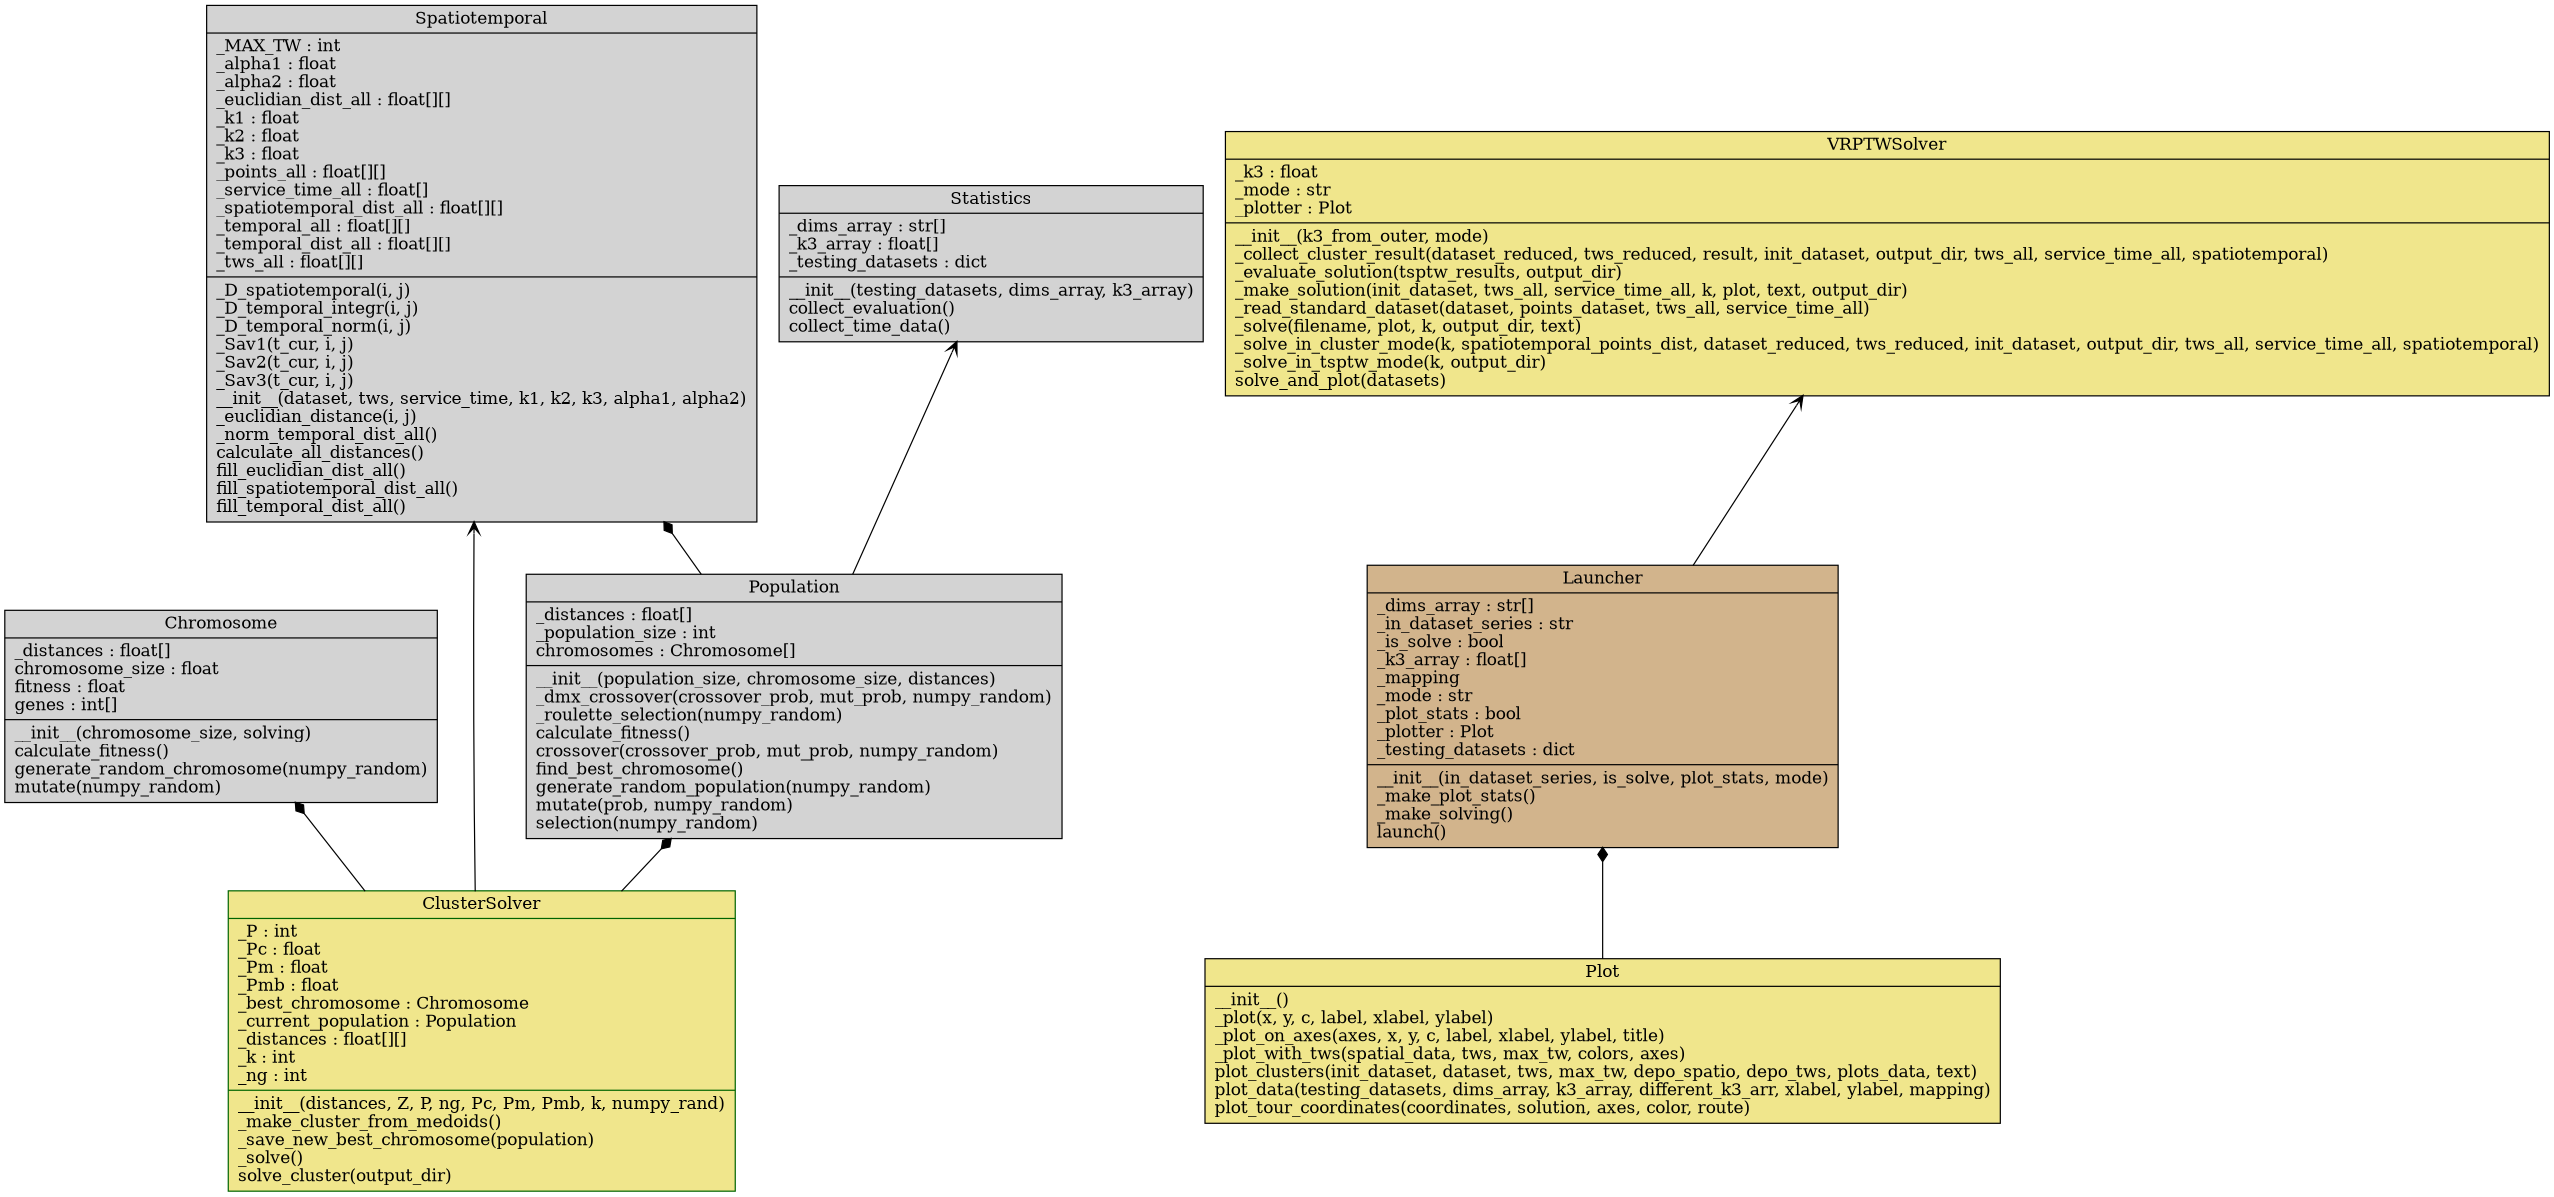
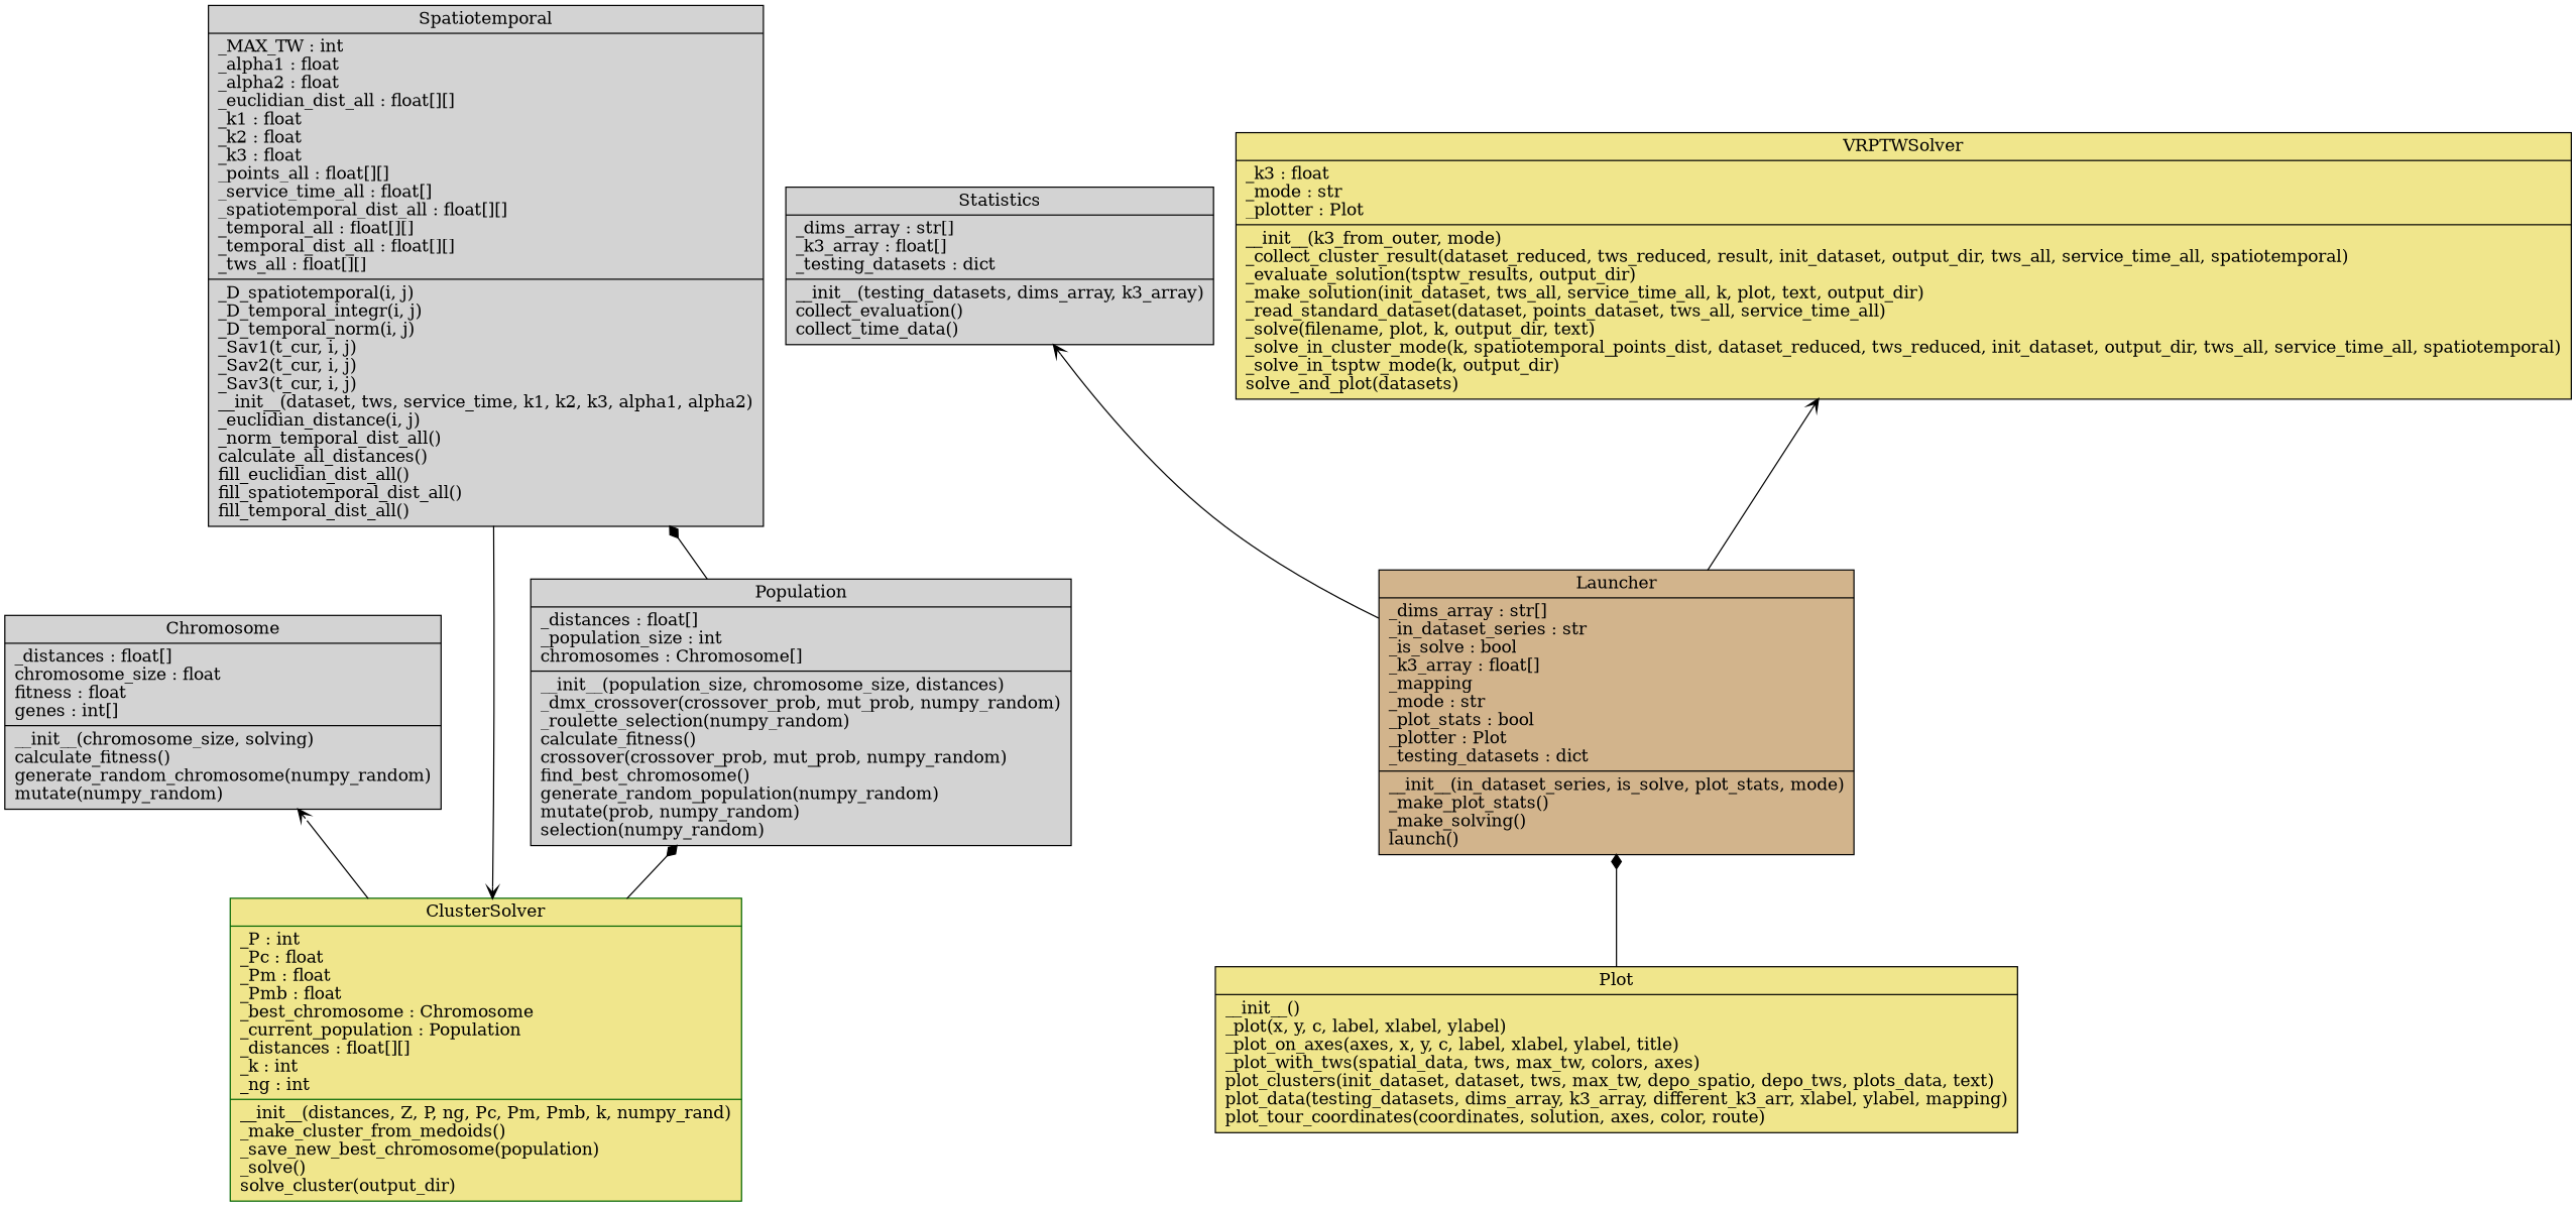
  digraph {
    rankdir=BT
    node [color=black fillcolor=lightgrey shape=record style=filled]
    edge [arrowhead=diamond arrowtail=none fontcolor=green style=solid]
    n1 [label="{Chromosome|_distances : float[]\lchromosome_size : float\lfitness : float\lgenes : int[]\l|__init__(chromosome_size, solving)\lcalculate_fitness()\lgenerate_random_chromosome(numpy_random)\lmutate(numpy_random)\l}"]
    n2 [color=darkgreen fillcolor=khaki label="{ClusterSolver|_P : int\l_Pc : float\l_Pm : float\l_Pmb : float\l_best_chromosome : Chromosome\l_current_population : Population\l_distances : float[][]\l_k : int\l_ng : int\l|__init__(distances, Z, P, ng, Pc, Pm, Pmb, k, numpy_rand)\l_make_cluster_from_medoids()\l_save_new_best_chromosome(population)\l_solve()\lsolve_cluster(output_dir)\l}"]
    n3 [label="{Population|_distances : float[]\l_population_size : int\lchromosomes : Chromosome[]\l|__init__(population_size, chromosome_size, distances)\l_dmx_crossover(crossover_prob, mut_prob, numpy_random)\l_roulette_selection(numpy_random)\lcalculate_fitness()\lcrossover(crossover_prob, mut_prob, numpy_random)\lfind_best_chromosome()\lgenerate_random_population(numpy_random)\lmutate(prob, numpy_random)\lselection(numpy_random)\l}"]
    n4 [label="{Spatiotemporal|_MAX_TW : int\l_alpha1 : float\l_alpha2 : float\l_euclidian_dist_all : float[][]\l_k1 : float\l_k2 : float\l_k3 : float\l_points_all : float[][]\l_service_time_all : float[]\l_spatiotemporal_dist_all : float[][]\l_temporal_all : float[][]\l_temporal_dist_all : float[][]\l_tws_all : float[][]\l|_D_spatiotemporal(i, j)\l_D_temporal_integr(i, j)\l_D_temporal_norm(i, j)\l_Sav1(t_cur, i, j)\l_Sav2(t_cur, i, j)\l_Sav3(t_cur, i, j)\l__init__(dataset, tws, service_time, k1, k2, k3, alpha1, alpha2)\l_euclidian_distance(i, j)\l_norm_temporal_dist_all()\lcalculate_all_distances()\lfill_euclidian_dist_all()\lfill_spatiotemporal_dist_all()\lfill_temporal_dist_all()\l}"]
    n5 [fillcolor=tan label="{Launcher|_dims_array : str[]\l_in_dataset_series : str\l_is_solve : bool\l_k3_array : float[]\l_mapping\l_mode : str\l_plot_stats : bool\l_plotter : Plot\l_testing_datasets : dict\l|__init__(in_dataset_series, is_solve, plot_stats, mode)\l_make_plot_stats()\l_make_solving()\llaunch()\l}"]
    n6 [label="{Statistics|_dims_array : str[]\l_k3_array : float[]\l_testing_datasets : dict\l|__init__(testing_datasets, dims_array, k3_array)\lcollect_evaluation()\lcollect_time_data()\l}"]
    n7 [fillcolor=khaki label="{VRPTWSolver|_k3 : float\l_mode : str\l_plotter : Plot\l|__init__(k3_from_outer, mode)\l_collect_cluster_result(dataset_reduced, tws_reduced, result, init_dataset, output_dir, tws_all, service_time_all, spatiotemporal)\l_evaluate_solution(tsptw_results, output_dir)\l_make_solution(init_dataset, tws_all, service_time_all, k, plot, text, output_dir)\l_read_standard_dataset(dataset, points_dataset, tws_all, service_time_all)\l_solve(filename, plot, k, output_dir, text)\l_solve_in_cluster_mode(k, spatiotemporal_points_dist, dataset_reduced, tws_reduced, init_dataset, output_dir, tws_all, service_time_all, spatiotemporal)\l_solve_in_tsptw_mode(k, output_dir)\lsolve_and_plot(datasets)\l}"]
    n8 [fillcolor=khaki label="{Plot|__init__()\l_plot(x, y, c, label, xlabel, ylabel)\l_plot_on_axes(axes, x, y, c, label, xlabel, ylabel, title)\l_plot_with_tws(spatial_data, tws, max_tw, colors, axes)\lplot_clusters(init_dataset, dataset, tws, max_tw, depo_spatio, depo_tws, plots_data, text)\lplot_data(testing_datasets, dims_array, k3_array, different_k3_arr, xlabel, ylabel, mapping)\lplot_tour_coordinates(coordinates, solution, axes, color, route)\l}"]
-   n2 -> n1
+   n2 -> n1 [arrowhead=open]
    n2 -> n3
-   n2 -> n4 [arrowhead=open]
+   n4 -> n2 [arrowhead=open]
    n3 -> n4
-   n3 -> n6 [arrowhead=open]
+   n5 -> n6 [arrowhead=open]
    n5 -> n7 [arrowhead=open]
    n8 -> n5
  }
